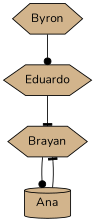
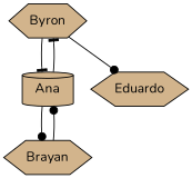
  digraph {
    fontname=Nunito
    node [fillcolor=tan fontname=Nunito shape=hexagon style=filled]
    edge [arrowhead=tee fontname=Nunito]
    n1 [label=Eduardo]
    n2 [label=Brayan]
    n3 [label=Ana shape=cylinder]
    n4 [label=Byron]
-   n1 -> n2
    n2 -> n3 [arrowhead=dot]
-   n3 -> n2
+   n3 -> n2 [arrowhead=dot]
+   n3 -> n4
    n4 -> n1 [arrowhead=dot]
+   n4 -> n3
  }
